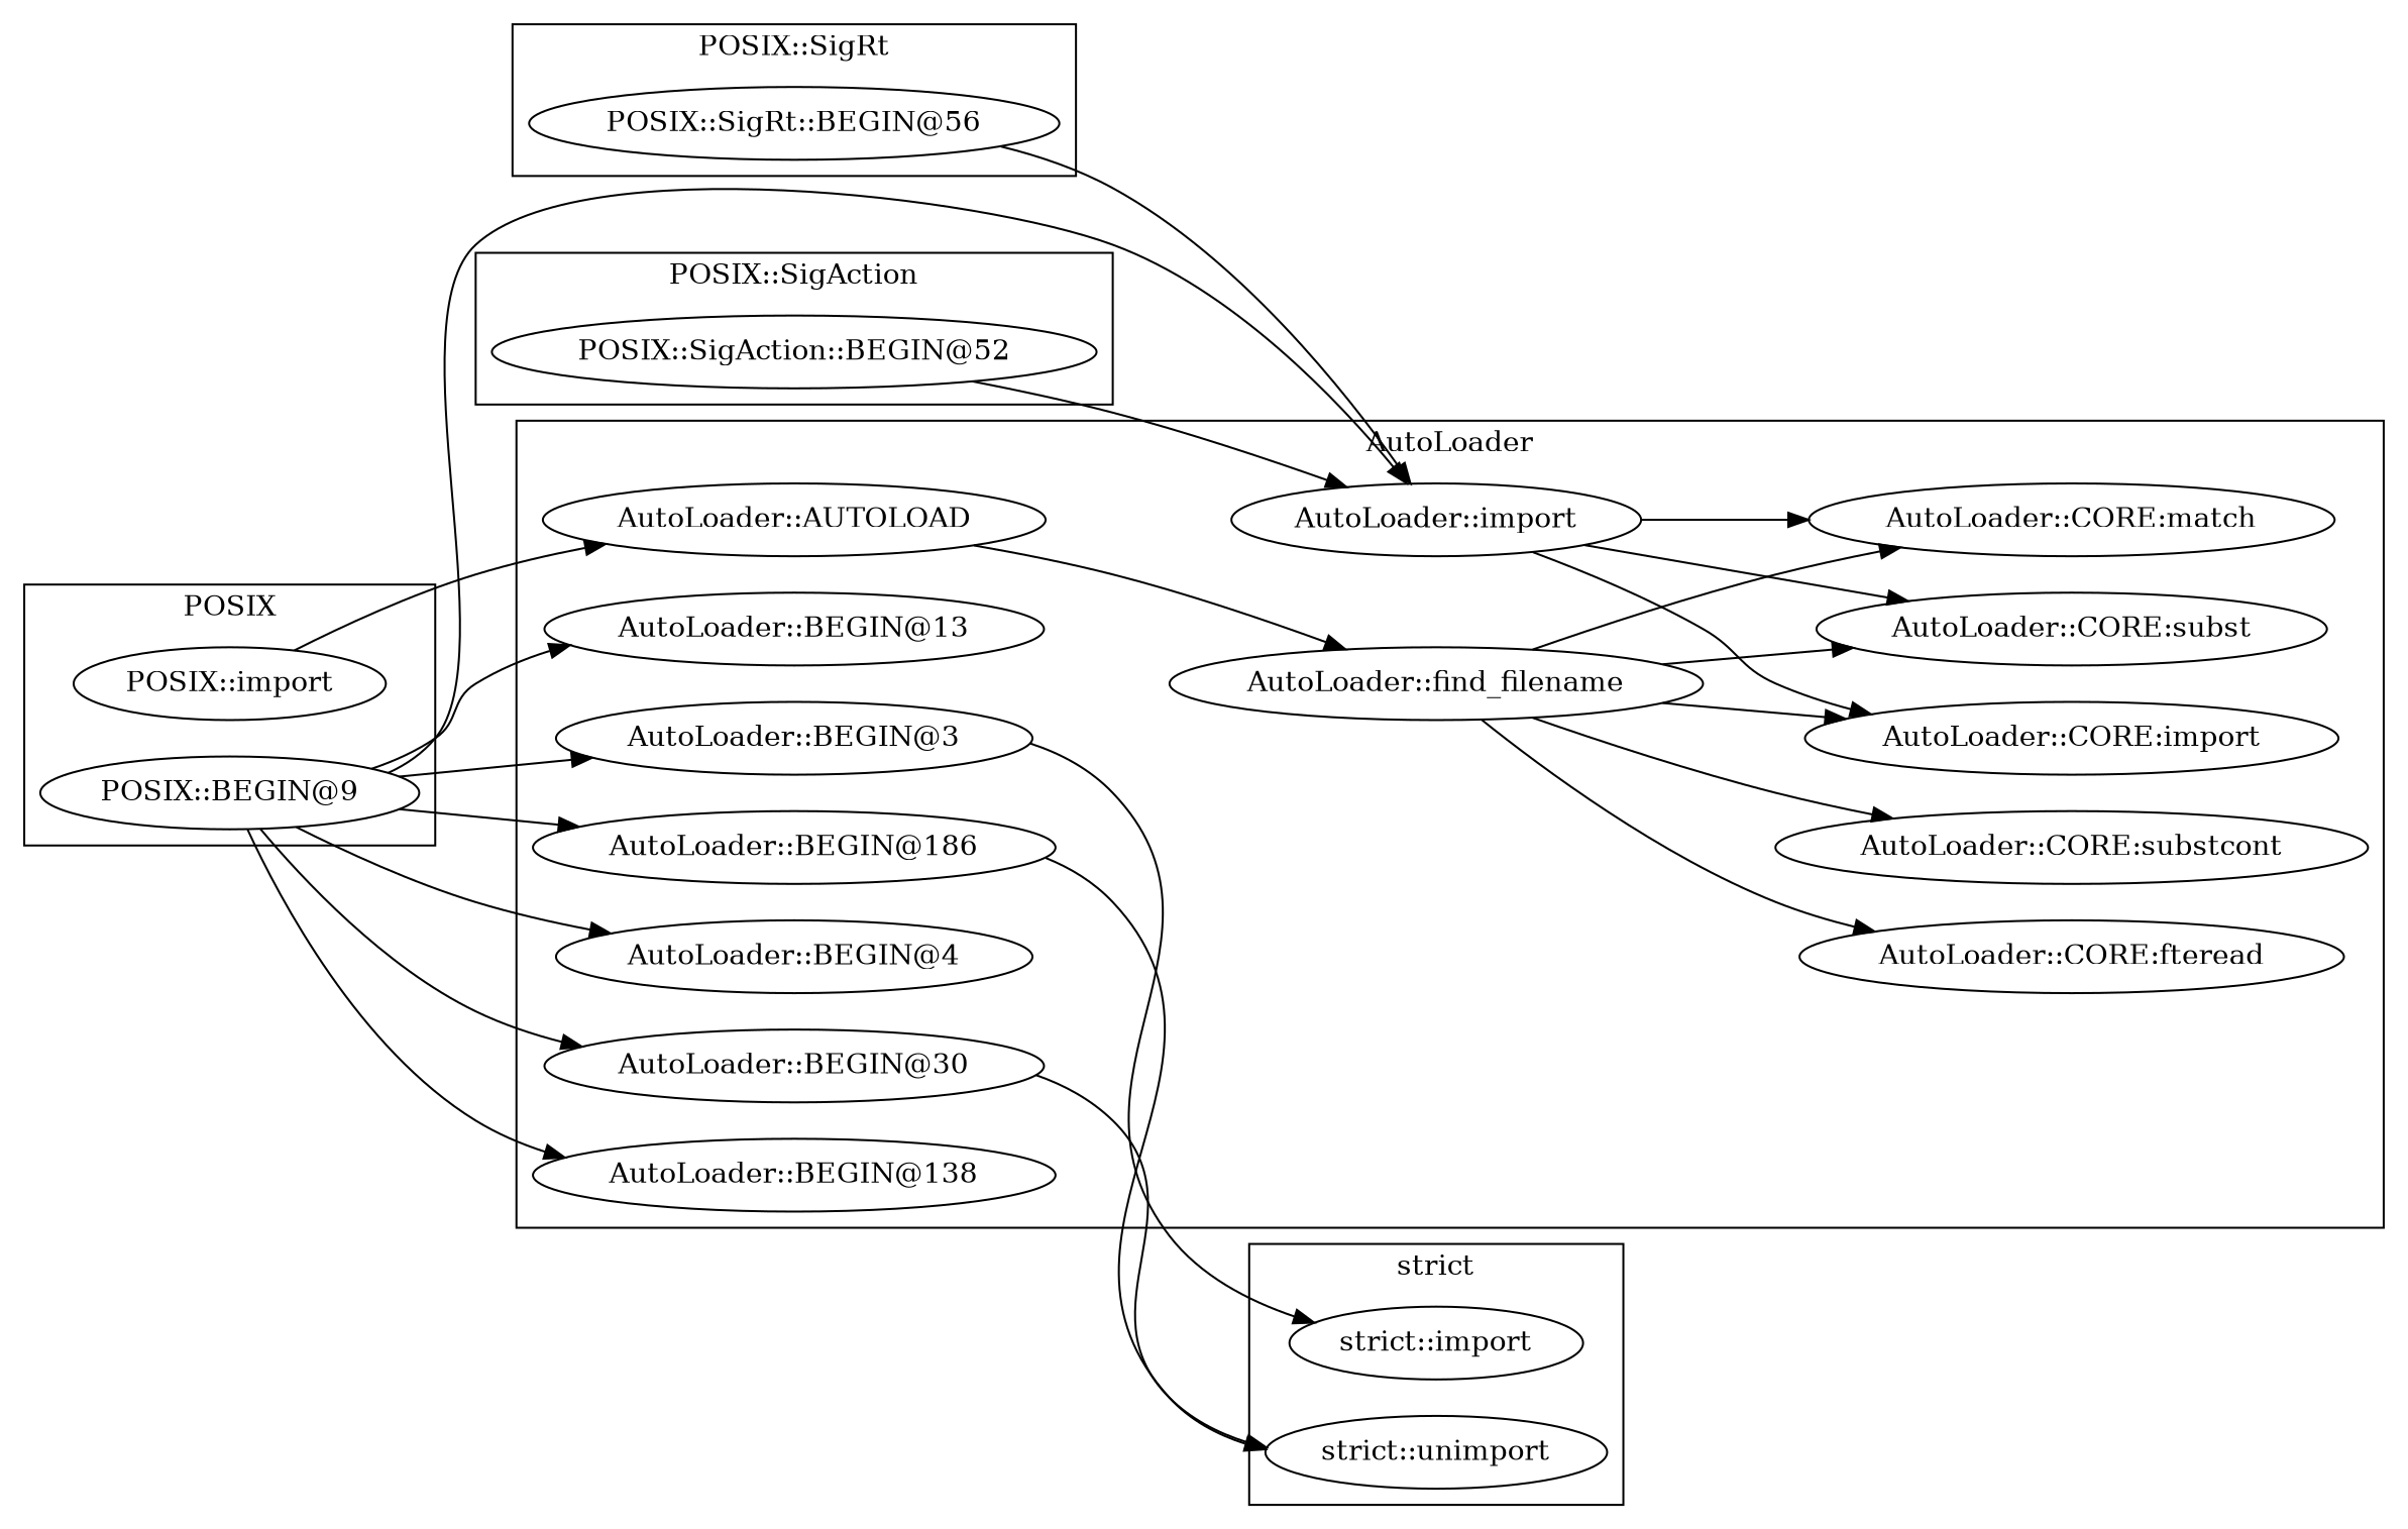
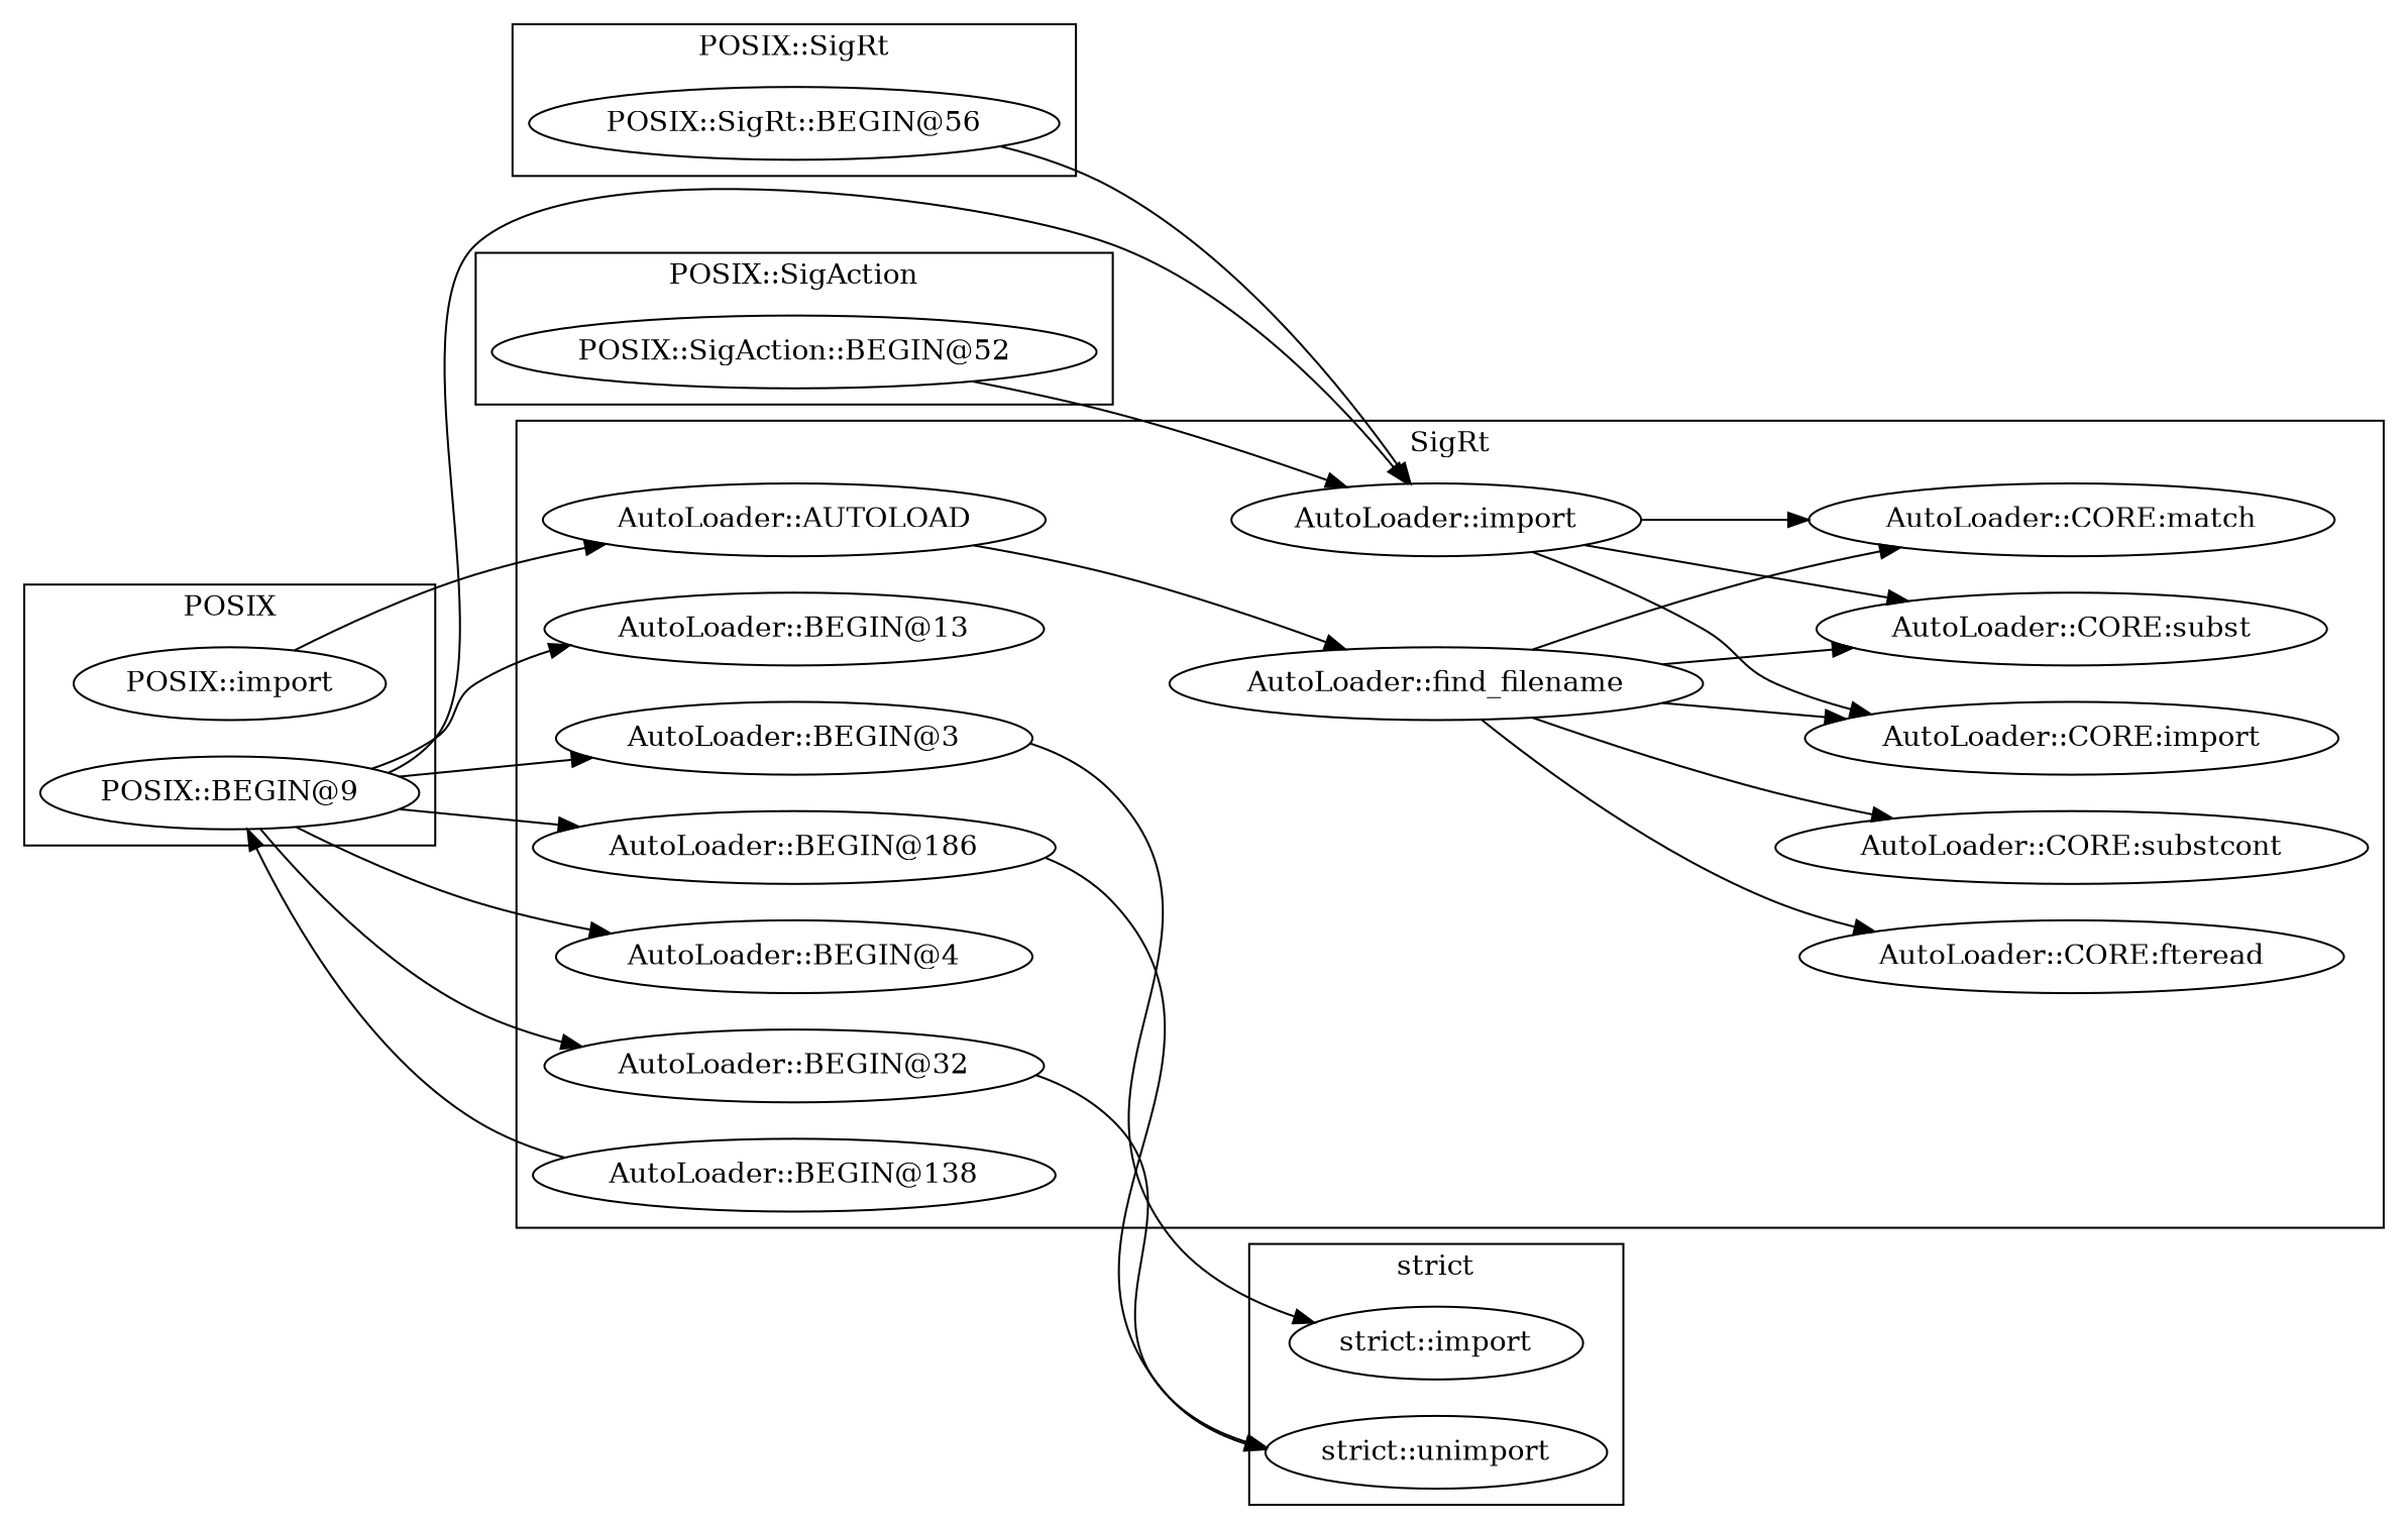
  digraph {
    rankdir=LR
    "POSIX::SigRt::BEGIN@56"
    "strict::import"
    "strict::unimport"
    "AutoLoader::BEGIN@138"
    "AutoLoader::find_filename"
    "AutoLoader::CORE:substcont"
    "AutoLoader::BEGIN@186"
    "AutoLoader::CORE:subst"
    "AutoLoader::AUTOLOAD"
    "AutoLoader::CORE:match"
    "AutoLoader::CORE:fteread"
-   "AutoLoader::BEGIN@30"
+   "AutoLoader::BEGIN@30" [label="AutoLoader::BEGIN@32"]
    "AutoLoader::BEGIN@4"
    "AutoLoader::import"
    "AutoLoader::BEGIN@3"
    n16 [label="AutoLoader::CORE:import"]
    "AutoLoader::BEGIN@13"
    "POSIX::SigAction::BEGIN@52"
    "POSIX::import"
    "POSIX::BEGIN@9"
    subgraph cluster_1 {
      label="POSIX::SigRt"
      "POSIX::SigRt::BEGIN@56"
    }
    subgraph cluster_2 {
      label="strict"
      "strict::import"
      "strict::unimport"
    }
    subgraph cluster_3 {
-     label=AutoLoader
+     label=SigRt
      "AutoLoader::BEGIN@138"
      "AutoLoader::find_filename"
      "AutoLoader::CORE:substcont"
      "AutoLoader::BEGIN@186"
      "AutoLoader::CORE:subst"
      "AutoLoader::AUTOLOAD"
      "AutoLoader::CORE:match"
      "AutoLoader::CORE:fteread"
      "AutoLoader::BEGIN@30"
      "AutoLoader::BEGIN@4"
      "AutoLoader::import"
      "AutoLoader::BEGIN@3"
      n16
      "AutoLoader::BEGIN@13"
    }
    subgraph cluster_4 {
      label="POSIX::SigAction"
      "POSIX::SigAction::BEGIN@52"
    }
    subgraph cluster_5 {
      label=POSIX
      "POSIX::import"
      "POSIX::BEGIN@9"
    }
    "POSIX::SigRt::BEGIN@56" -> "AutoLoader::import"
    "AutoLoader::find_filename" -> "AutoLoader::CORE:substcont"
    "AutoLoader::find_filename" -> "AutoLoader::CORE:subst"
    "AutoLoader::find_filename" -> "AutoLoader::CORE:match"
    "AutoLoader::find_filename" -> "AutoLoader::CORE:fteread"
    "AutoLoader::find_filename" -> n16
    "AutoLoader::BEGIN@186" -> "strict::unimport"
    "AutoLoader::AUTOLOAD" -> "AutoLoader::find_filename"
    "AutoLoader::BEGIN@30" -> "strict::unimport"
    "AutoLoader::import" -> "AutoLoader::CORE:subst"
    "AutoLoader::import" -> "AutoLoader::CORE:match"
    "AutoLoader::import" -> n16
    "AutoLoader::BEGIN@3" -> "strict::import"
    "POSIX::SigAction::BEGIN@52" -> "AutoLoader::import"
    "POSIX::import" -> "AutoLoader::AUTOLOAD"
-   "POSIX::BEGIN@9" -> "AutoLoader::BEGIN@138"
+   "AutoLoader::BEGIN@138" -> "POSIX::BEGIN@9"
    "POSIX::BEGIN@9" -> "AutoLoader::BEGIN@186"
    "POSIX::BEGIN@9" -> "AutoLoader::BEGIN@30"
    "POSIX::BEGIN@9" -> "AutoLoader::BEGIN@4"
    "POSIX::BEGIN@9" -> "AutoLoader::import"
    "POSIX::BEGIN@9" -> "AutoLoader::BEGIN@3"
    "POSIX::BEGIN@9" -> "AutoLoader::BEGIN@13"
  }
